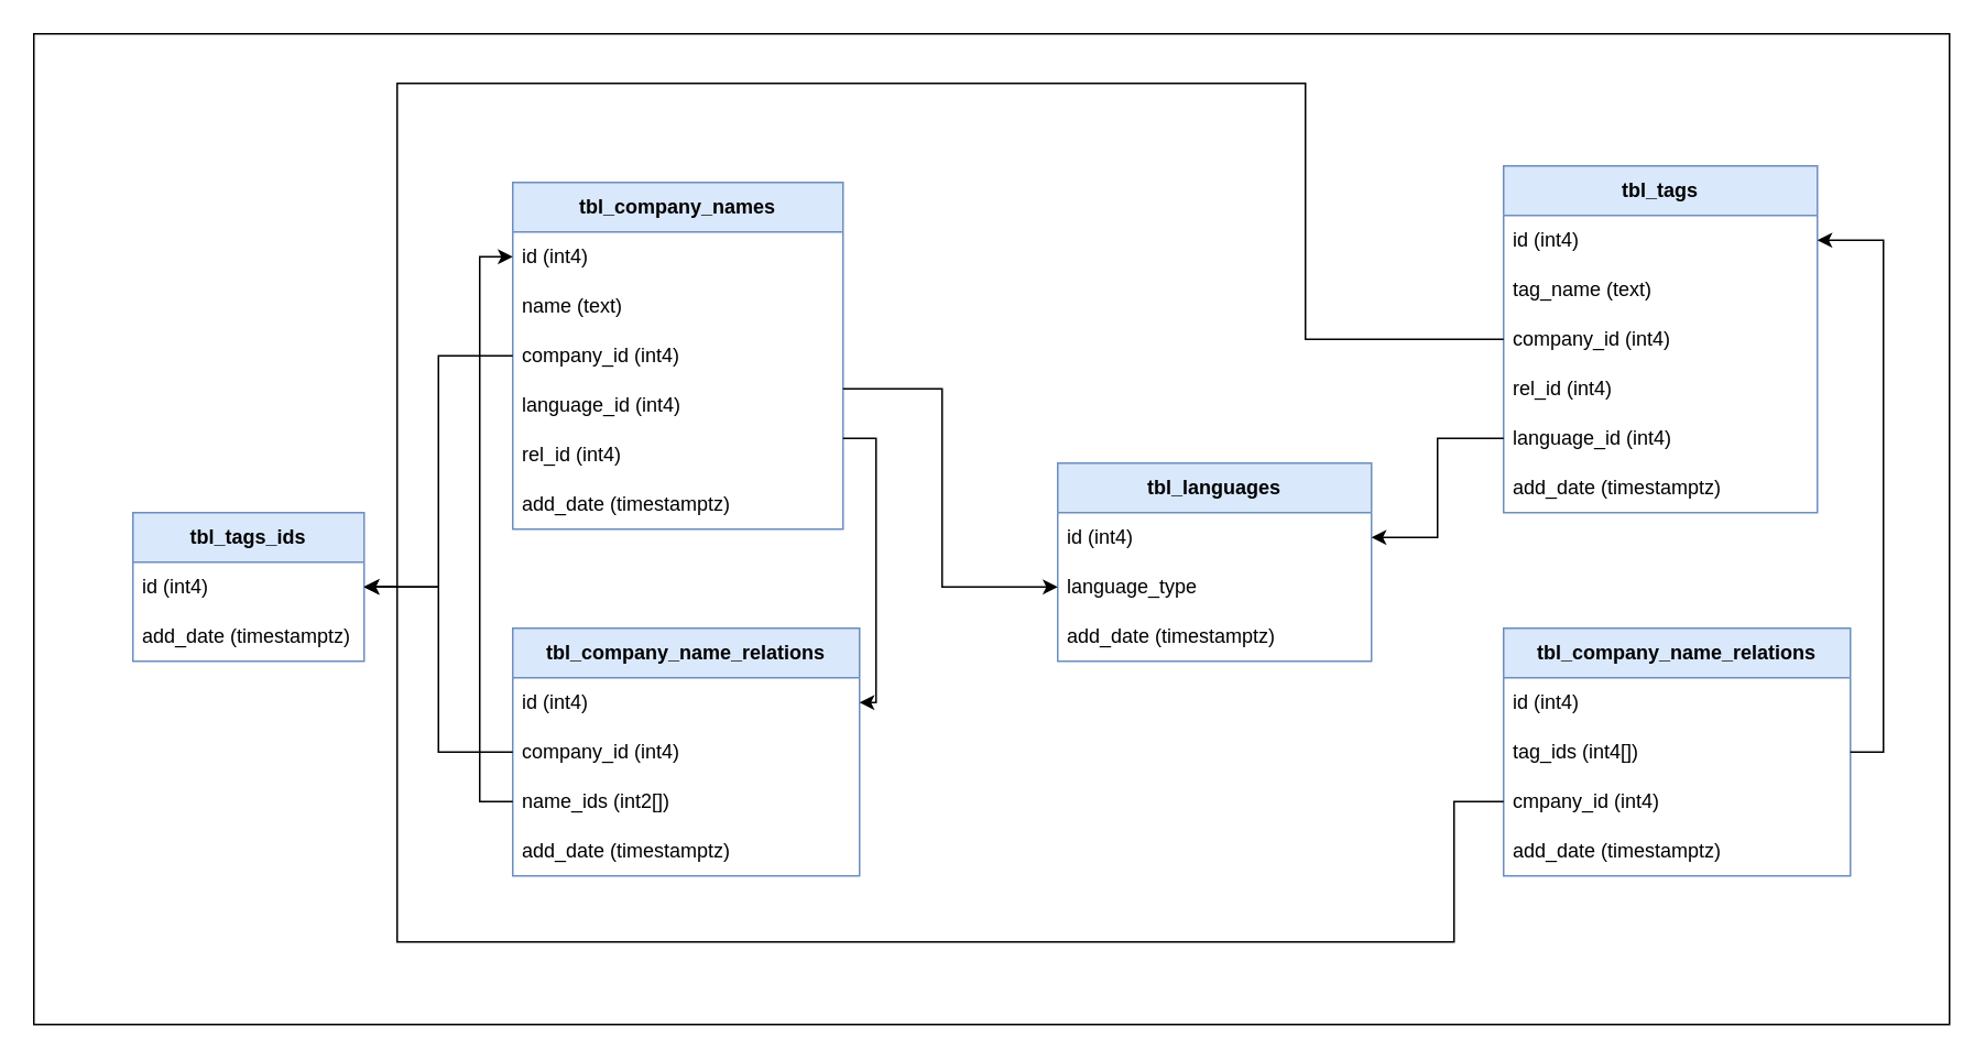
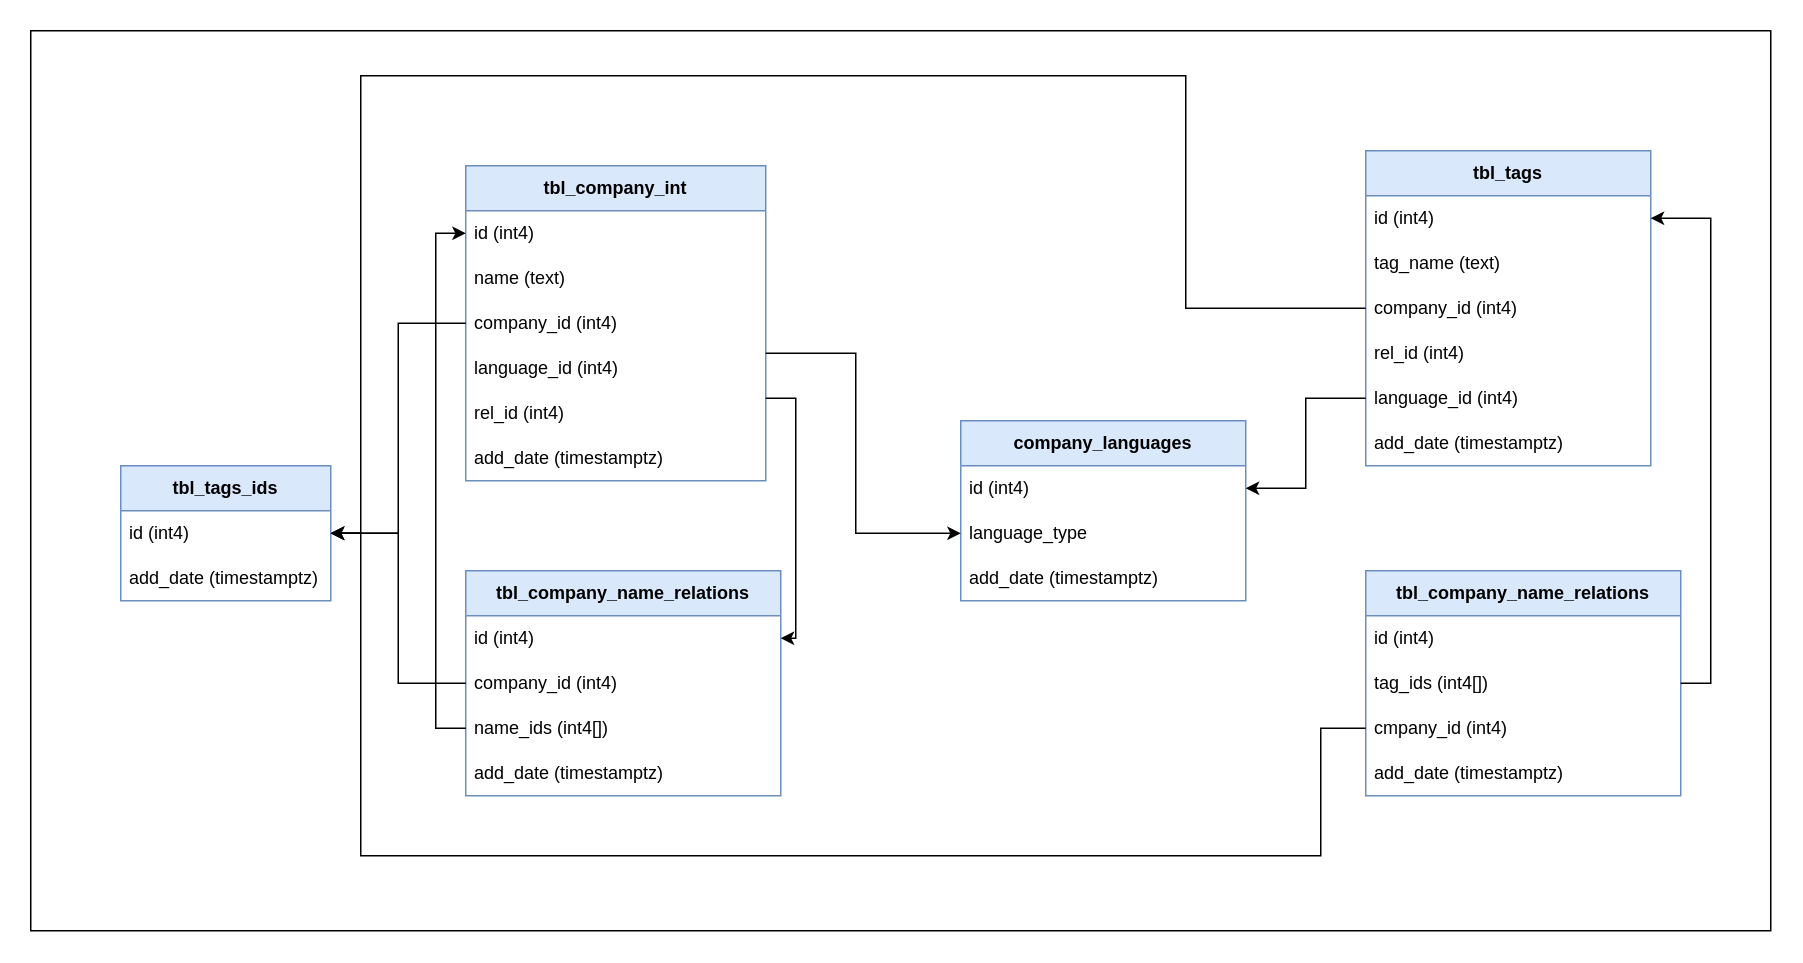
  <mxCell id="0" />
  <mxCell id="1" parent="0" />
  <mxCell id="2" value="" style="rounded=0;whiteSpace=wrap;html=1;" vertex="1" parent="1"><mxGeometry x="20" y="20" width="1160" height="600" as="geometry" /></mxCell>
  <mxCell id="3" value="" style="group" vertex="1" connectable="0" parent="1"><mxGeometry x="80" y="50" width="1040" height="520" as="geometry" /></mxCell>
  <mxCell id="4" value="&lt;b&gt;tbl_tags_ids&lt;/b&gt;" style="swimlane;fontStyle=0;childLayout=stackLayout;horizontal=1;startSize=30;horizontalStack=0;resizeParent=1;resizeParentMax=0;resizeLast=0;collapsible=1;marginBottom=0;whiteSpace=wrap;html=1;fillColor=#dae8fc;strokeColor=#6c8ebf;" vertex="1" parent="3"><mxGeometry y="260" width="140" height="90" as="geometry" /></mxCell>
  <mxCell id="5" value="id (int4)" style="text;strokeColor=none;fillColor=none;align=left;verticalAlign=middle;spacingLeft=4;spacingRight=4;overflow=hidden;points=[[0,0.5],[1,0.5]];portConstraint=eastwest;rotatable=0;whiteSpace=wrap;html=1;" vertex="1" parent="4"><mxGeometry y="30" width="140" height="30" as="geometry" /></mxCell>
  <mxCell id="6" value="add_date (timestamptz)" style="text;strokeColor=none;fillColor=none;align=left;verticalAlign=middle;spacingLeft=4;spacingRight=4;overflow=hidden;points=[[0,0.5],[1,0.5]];portConstraint=eastwest;rotatable=0;whiteSpace=wrap;html=1;" vertex="1" parent="4"><mxGeometry y="60" width="140" height="30" as="geometry" /></mxCell>
- <mxCell id="7" value="&lt;b&gt;tbl_company_names&lt;/b&gt;" style="swimlane;fontStyle=0;childLayout=stackLayout;horizontal=1;startSize=30;horizontalStack=0;resizeParent=1;resizeParentMax=0;resizeLast=0;collapsible=1;marginBottom=0;whiteSpace=wrap;html=1;fillColor=#dae8fc;strokeColor=#6c8ebf;" vertex="1" parent="3"><mxGeometry x="230" y="60" width="200" height="210" as="geometry" /></mxCell>
+ <mxCell id="7" value="&lt;b&gt;tbl_company_int&lt;/b&gt;" style="swimlane;fontStyle=0;childLayout=stackLayout;horizontal=1;startSize=30;horizontalStack=0;resizeParent=1;resizeParentMax=0;resizeLast=0;collapsible=1;marginBottom=0;whiteSpace=wrap;html=1;fillColor=#dae8fc;strokeColor=#6c8ebf;" vertex="1" parent="3"><mxGeometry x="230" y="60" width="200" height="210" as="geometry" /></mxCell>
  <mxCell id="8" value="id (int4)" style="text;strokeColor=none;fillColor=none;align=left;verticalAlign=middle;spacingLeft=4;spacingRight=4;overflow=hidden;points=[[0,0.5],[1,0.5]];portConstraint=eastwest;rotatable=0;whiteSpace=wrap;html=1;" vertex="1" parent="7"><mxGeometry y="30" width="200" height="30" as="geometry" /></mxCell>
  <mxCell id="9" value="name (text)" style="text;strokeColor=none;fillColor=none;align=left;verticalAlign=middle;spacingLeft=4;spacingRight=4;overflow=hidden;points=[[0,0.5],[1,0.5]];portConstraint=eastwest;rotatable=0;whiteSpace=wrap;html=1;" vertex="1" parent="7"><mxGeometry y="60" width="200" height="30" as="geometry" /></mxCell>
  <mxCell id="10" value="company_id (int4)" style="text;strokeColor=none;fillColor=none;align=left;verticalAlign=middle;spacingLeft=4;spacingRight=4;overflow=hidden;points=[[0,0.5],[1,0.5]];portConstraint=eastwest;rotatable=0;whiteSpace=wrap;html=1;" vertex="1" parent="7"><mxGeometry y="90" width="200" height="30" as="geometry" /></mxCell>
  <mxCell id="11" value="language_id (int4)" style="text;strokeColor=none;fillColor=none;align=left;verticalAlign=middle;spacingLeft=4;spacingRight=4;overflow=hidden;points=[[0,0.5],[1,0.5]];portConstraint=eastwest;rotatable=0;whiteSpace=wrap;html=1;" vertex="1" parent="7"><mxGeometry y="120" width="200" height="30" as="geometry" /></mxCell>
  <mxCell id="12" value="rel_id (int4)" style="text;strokeColor=none;fillColor=none;align=left;verticalAlign=middle;spacingLeft=4;spacingRight=4;overflow=hidden;points=[[0,0.5],[1,0.5]];portConstraint=eastwest;rotatable=0;whiteSpace=wrap;html=1;" vertex="1" parent="7"><mxGeometry y="150" width="200" height="30" as="geometry" /></mxCell>
  <mxCell id="13" value="add_date (timestamptz)" style="text;strokeColor=none;fillColor=none;align=left;verticalAlign=middle;spacingLeft=4;spacingRight=4;overflow=hidden;points=[[0,0.5],[1,0.5]];portConstraint=eastwest;rotatable=0;whiteSpace=wrap;html=1;" vertex="1" parent="7"><mxGeometry y="180" width="200" height="30" as="geometry" /></mxCell>
  <mxCell id="14" value="&lt;b&gt;tbl_company_name_relations&lt;/b&gt;" style="swimlane;fontStyle=0;childLayout=stackLayout;horizontal=1;startSize=30;horizontalStack=0;resizeParent=1;resizeParentMax=0;resizeLast=0;collapsible=1;marginBottom=0;whiteSpace=wrap;html=1;fillColor=#dae8fc;strokeColor=#6c8ebf;" vertex="1" parent="3"><mxGeometry x="230" y="330" width="210" height="150" as="geometry" /></mxCell>
  <mxCell id="15" value="id (int4)" style="text;strokeColor=none;fillColor=none;align=left;verticalAlign=middle;spacingLeft=4;spacingRight=4;overflow=hidden;points=[[0,0.5],[1,0.5]];portConstraint=eastwest;rotatable=0;whiteSpace=wrap;html=1;" vertex="1" parent="14"><mxGeometry y="30" width="210" height="30" as="geometry" /></mxCell>
  <mxCell id="16" value="company_id (int4)" style="text;strokeColor=none;fillColor=none;align=left;verticalAlign=middle;spacingLeft=4;spacingRight=4;overflow=hidden;points=[[0,0.5],[1,0.5]];portConstraint=eastwest;rotatable=0;whiteSpace=wrap;html=1;" vertex="1" parent="14"><mxGeometry y="60" width="210" height="30" as="geometry" /></mxCell>
- <mxCell id="17" value="name_ids (int2[])" style="text;strokeColor=none;fillColor=none;align=left;verticalAlign=middle;spacingLeft=4;spacingRight=4;overflow=hidden;points=[[0,0.5],[1,0.5]];portConstraint=eastwest;rotatable=0;whiteSpace=wrap;html=1;" vertex="1" parent="14"><mxGeometry y="90" width="210" height="30" as="geometry" /></mxCell>
+ <mxCell id="17" value="name_ids (int4[])" style="text;strokeColor=none;fillColor=none;align=left;verticalAlign=middle;spacingLeft=4;spacingRight=4;overflow=hidden;points=[[0,0.5],[1,0.5]];portConstraint=eastwest;rotatable=0;whiteSpace=wrap;html=1;" vertex="1" parent="14"><mxGeometry y="90" width="210" height="30" as="geometry" /></mxCell>
  <mxCell id="18" value="add_date (timestamptz)" style="text;strokeColor=none;fillColor=none;align=left;verticalAlign=middle;spacingLeft=4;spacingRight=4;overflow=hidden;points=[[0,0.5],[1,0.5]];portConstraint=eastwest;rotatable=0;whiteSpace=wrap;html=1;" vertex="1" parent="14"><mxGeometry y="120" width="210" height="30" as="geometry" /></mxCell>
  <mxCell id="19" style="edgeStyle=orthogonalEdgeStyle;rounded=0;orthogonalLoop=1;jettySize=auto;html=1;entryX=1;entryY=0.5;entryDx=0;entryDy=0;" edge="1" parent="3" source="10" target="5"><mxGeometry relative="1" as="geometry" /></mxCell>
  <mxCell id="20" style="edgeStyle=orthogonalEdgeStyle;rounded=0;orthogonalLoop=1;jettySize=auto;html=1;entryX=1;entryY=0.5;entryDx=0;entryDy=0;" edge="1" parent="3" source="16" target="5"><mxGeometry relative="1" as="geometry" /></mxCell>
  <mxCell id="21" style="edgeStyle=orthogonalEdgeStyle;rounded=0;orthogonalLoop=1;jettySize=auto;html=1;entryX=0;entryY=0.5;entryDx=0;entryDy=0;" edge="1" parent="3" source="17" target="8"><mxGeometry relative="1" as="geometry" /></mxCell>
  <mxCell id="22" style="edgeStyle=orthogonalEdgeStyle;rounded=0;orthogonalLoop=1;jettySize=auto;html=1;entryX=1;entryY=0.5;entryDx=0;entryDy=0;" edge="1" parent="3" source="12" target="15"><mxGeometry relative="1" as="geometry"><Array as="points"><mxPoint x="450" y="215" /><mxPoint x="450" y="375" /></Array></mxGeometry></mxCell>
- <mxCell id="23" value="&lt;b&gt;tbl_languages&lt;/b&gt;" style="swimlane;fontStyle=0;childLayout=stackLayout;horizontal=1;startSize=30;horizontalStack=0;resizeParent=1;resizeParentMax=0;resizeLast=0;collapsible=1;marginBottom=0;whiteSpace=wrap;html=1;fillColor=#dae8fc;strokeColor=#6c8ebf;" vertex="1" parent="3"><mxGeometry x="560" y="230" width="190" height="120" as="geometry" /></mxCell>
+ <mxCell id="23" value="&lt;b&gt;company_languages&lt;/b&gt;" style="swimlane;fontStyle=0;childLayout=stackLayout;horizontal=1;startSize=30;horizontalStack=0;resizeParent=1;resizeParentMax=0;resizeLast=0;collapsible=1;marginBottom=0;whiteSpace=wrap;html=1;fillColor=#dae8fc;strokeColor=#6c8ebf;" vertex="1" parent="3"><mxGeometry x="560" y="230" width="190" height="120" as="geometry" /></mxCell>
  <mxCell id="24" value="id (int4)" style="text;strokeColor=none;fillColor=none;align=left;verticalAlign=middle;spacingLeft=4;spacingRight=4;overflow=hidden;points=[[0,0.5],[1,0.5]];portConstraint=eastwest;rotatable=0;whiteSpace=wrap;html=1;" vertex="1" parent="23"><mxGeometry y="30" width="190" height="30" as="geometry" /></mxCell>
  <mxCell id="25" value="language_type" style="text;strokeColor=none;fillColor=none;align=left;verticalAlign=middle;spacingLeft=4;spacingRight=4;overflow=hidden;points=[[0,0.5],[1,0.5]];portConstraint=eastwest;rotatable=0;whiteSpace=wrap;html=1;" vertex="1" parent="23"><mxGeometry y="60" width="190" height="30" as="geometry" /></mxCell>
  <mxCell id="26" value="add_date (timestamptz)" style="text;strokeColor=none;fillColor=none;align=left;verticalAlign=middle;spacingLeft=4;spacingRight=4;overflow=hidden;points=[[0,0.5],[1,0.5]];portConstraint=eastwest;rotatable=0;whiteSpace=wrap;html=1;" vertex="1" parent="23"><mxGeometry y="90" width="190" height="30" as="geometry" /></mxCell>
  <mxCell id="27" style="edgeStyle=orthogonalEdgeStyle;rounded=0;orthogonalLoop=1;jettySize=auto;html=1;entryX=0;entryY=0.5;entryDx=0;entryDy=0;" edge="1" parent="3" source="11" target="25"><mxGeometry relative="1" as="geometry"><Array as="points"><mxPoint x="490" y="185" /><mxPoint x="490" y="305" /></Array></mxGeometry></mxCell>
  <mxCell id="28" value="&lt;b&gt;tbl_tags&lt;/b&gt;" style="swimlane;fontStyle=0;childLayout=stackLayout;horizontal=1;startSize=30;horizontalStack=0;resizeParent=1;resizeParentMax=0;resizeLast=0;collapsible=1;marginBottom=0;whiteSpace=wrap;html=1;fillColor=#dae8fc;strokeColor=#6c8ebf;" vertex="1" parent="3"><mxGeometry x="830" y="50" width="190" height="210" as="geometry" /></mxCell>
  <mxCell id="29" value="id (int4)" style="text;strokeColor=none;fillColor=none;align=left;verticalAlign=middle;spacingLeft=4;spacingRight=4;overflow=hidden;points=[[0,0.5],[1,0.5]];portConstraint=eastwest;rotatable=0;whiteSpace=wrap;html=1;" vertex="1" parent="28"><mxGeometry y="30" width="190" height="30" as="geometry" /></mxCell>
  <mxCell id="30" value="tag_name (text)" style="text;strokeColor=none;fillColor=none;align=left;verticalAlign=middle;spacingLeft=4;spacingRight=4;overflow=hidden;points=[[0,0.5],[1,0.5]];portConstraint=eastwest;rotatable=0;whiteSpace=wrap;html=1;" vertex="1" parent="28"><mxGeometry y="60" width="190" height="30" as="geometry" /></mxCell>
  <mxCell id="31" value="company_id (int4)" style="text;strokeColor=none;fillColor=none;align=left;verticalAlign=middle;spacingLeft=4;spacingRight=4;overflow=hidden;points=[[0,0.5],[1,0.5]];portConstraint=eastwest;rotatable=0;whiteSpace=wrap;html=1;" vertex="1" parent="28"><mxGeometry y="90" width="190" height="30" as="geometry" /></mxCell>
  <mxCell id="32" value="rel_id (int4)" style="text;strokeColor=none;fillColor=none;align=left;verticalAlign=middle;spacingLeft=4;spacingRight=4;overflow=hidden;points=[[0,0.5],[1,0.5]];portConstraint=eastwest;rotatable=0;whiteSpace=wrap;html=1;" vertex="1" parent="28"><mxGeometry y="120" width="190" height="30" as="geometry" /></mxCell>
  <mxCell id="33" value="language_id (int4)" style="text;strokeColor=none;fillColor=none;align=left;verticalAlign=middle;spacingLeft=4;spacingRight=4;overflow=hidden;points=[[0,0.5],[1,0.5]];portConstraint=eastwest;rotatable=0;whiteSpace=wrap;html=1;" vertex="1" parent="28"><mxGeometry y="150" width="190" height="30" as="geometry" /></mxCell>
  <mxCell id="34" value="add_date (timestamptz)" style="text;strokeColor=none;fillColor=none;align=left;verticalAlign=middle;spacingLeft=4;spacingRight=4;overflow=hidden;points=[[0,0.5],[1,0.5]];portConstraint=eastwest;rotatable=0;whiteSpace=wrap;html=1;" vertex="1" parent="28"><mxGeometry y="180" width="190" height="30" as="geometry" /></mxCell>
  <mxCell id="35" style="edgeStyle=orthogonalEdgeStyle;rounded=0;orthogonalLoop=1;jettySize=auto;html=1;entryX=1;entryY=0.5;entryDx=0;entryDy=0;" edge="1" parent="3" source="33" target="24"><mxGeometry relative="1" as="geometry" /></mxCell>
  <mxCell id="36" style="edgeStyle=orthogonalEdgeStyle;rounded=0;orthogonalLoop=1;jettySize=auto;html=1;entryX=1;entryY=0.5;entryDx=0;entryDy=0;exitX=0;exitY=0.5;exitDx=0;exitDy=0;" edge="1" parent="3" source="31" target="5"><mxGeometry relative="1" as="geometry"><Array as="points"><mxPoint x="710" y="155" /><mxPoint x="710" /><mxPoint x="160" /><mxPoint x="160" y="305" /></Array></mxGeometry></mxCell>
  <mxCell id="37" value="&lt;b&gt;tbl_company_name_relations&lt;/b&gt;" style="swimlane;fontStyle=0;childLayout=stackLayout;horizontal=1;startSize=30;horizontalStack=0;resizeParent=1;resizeParentMax=0;resizeLast=0;collapsible=1;marginBottom=0;whiteSpace=wrap;html=1;fillColor=#dae8fc;strokeColor=#6c8ebf;" vertex="1" parent="3"><mxGeometry x="830" y="330" width="210" height="150" as="geometry" /></mxCell>
  <mxCell id="38" value="id (int4)" style="text;strokeColor=none;fillColor=none;align=left;verticalAlign=middle;spacingLeft=4;spacingRight=4;overflow=hidden;points=[[0,0.5],[1,0.5]];portConstraint=eastwest;rotatable=0;whiteSpace=wrap;html=1;" vertex="1" parent="37"><mxGeometry y="30" width="210" height="30" as="geometry" /></mxCell>
  <mxCell id="39" value="tag_ids (int4[])" style="text;strokeColor=none;fillColor=none;align=left;verticalAlign=middle;spacingLeft=4;spacingRight=4;overflow=hidden;points=[[0,0.5],[1,0.5]];portConstraint=eastwest;rotatable=0;whiteSpace=wrap;html=1;" vertex="1" parent="37"><mxGeometry y="60" width="210" height="30" as="geometry" /></mxCell>
  <mxCell id="40" value="cmpany_id (int4)" style="text;strokeColor=none;fillColor=none;align=left;verticalAlign=middle;spacingLeft=4;spacingRight=4;overflow=hidden;points=[[0,0.5],[1,0.5]];portConstraint=eastwest;rotatable=0;whiteSpace=wrap;html=1;" vertex="1" parent="37"><mxGeometry y="90" width="210" height="30" as="geometry" /></mxCell>
  <mxCell id="41" value="add_date (timestamptz)" style="text;strokeColor=none;fillColor=none;align=left;verticalAlign=middle;spacingLeft=4;spacingRight=4;overflow=hidden;points=[[0,0.5],[1,0.5]];portConstraint=eastwest;rotatable=0;whiteSpace=wrap;html=1;" vertex="1" parent="37"><mxGeometry y="120" width="210" height="30" as="geometry" /></mxCell>
  <mxCell id="42" style="edgeStyle=orthogonalEdgeStyle;rounded=0;orthogonalLoop=1;jettySize=auto;html=1;entryX=1;entryY=0.5;entryDx=0;entryDy=0;exitX=0;exitY=0.5;exitDx=0;exitDy=0;" edge="1" parent="3" source="40" target="5"><mxGeometry relative="1" as="geometry"><Array as="points"><mxPoint x="800" y="435" /><mxPoint x="800" y="520" /><mxPoint x="160" y="520" /><mxPoint x="160" y="305" /></Array></mxGeometry></mxCell>
  <mxCell id="43" style="edgeStyle=orthogonalEdgeStyle;rounded=0;orthogonalLoop=1;jettySize=auto;html=1;entryX=1;entryY=0.5;entryDx=0;entryDy=0;exitX=1;exitY=0.5;exitDx=0;exitDy=0;" edge="1" parent="3" source="39" target="29"><mxGeometry relative="1" as="geometry" /></mxCell>
